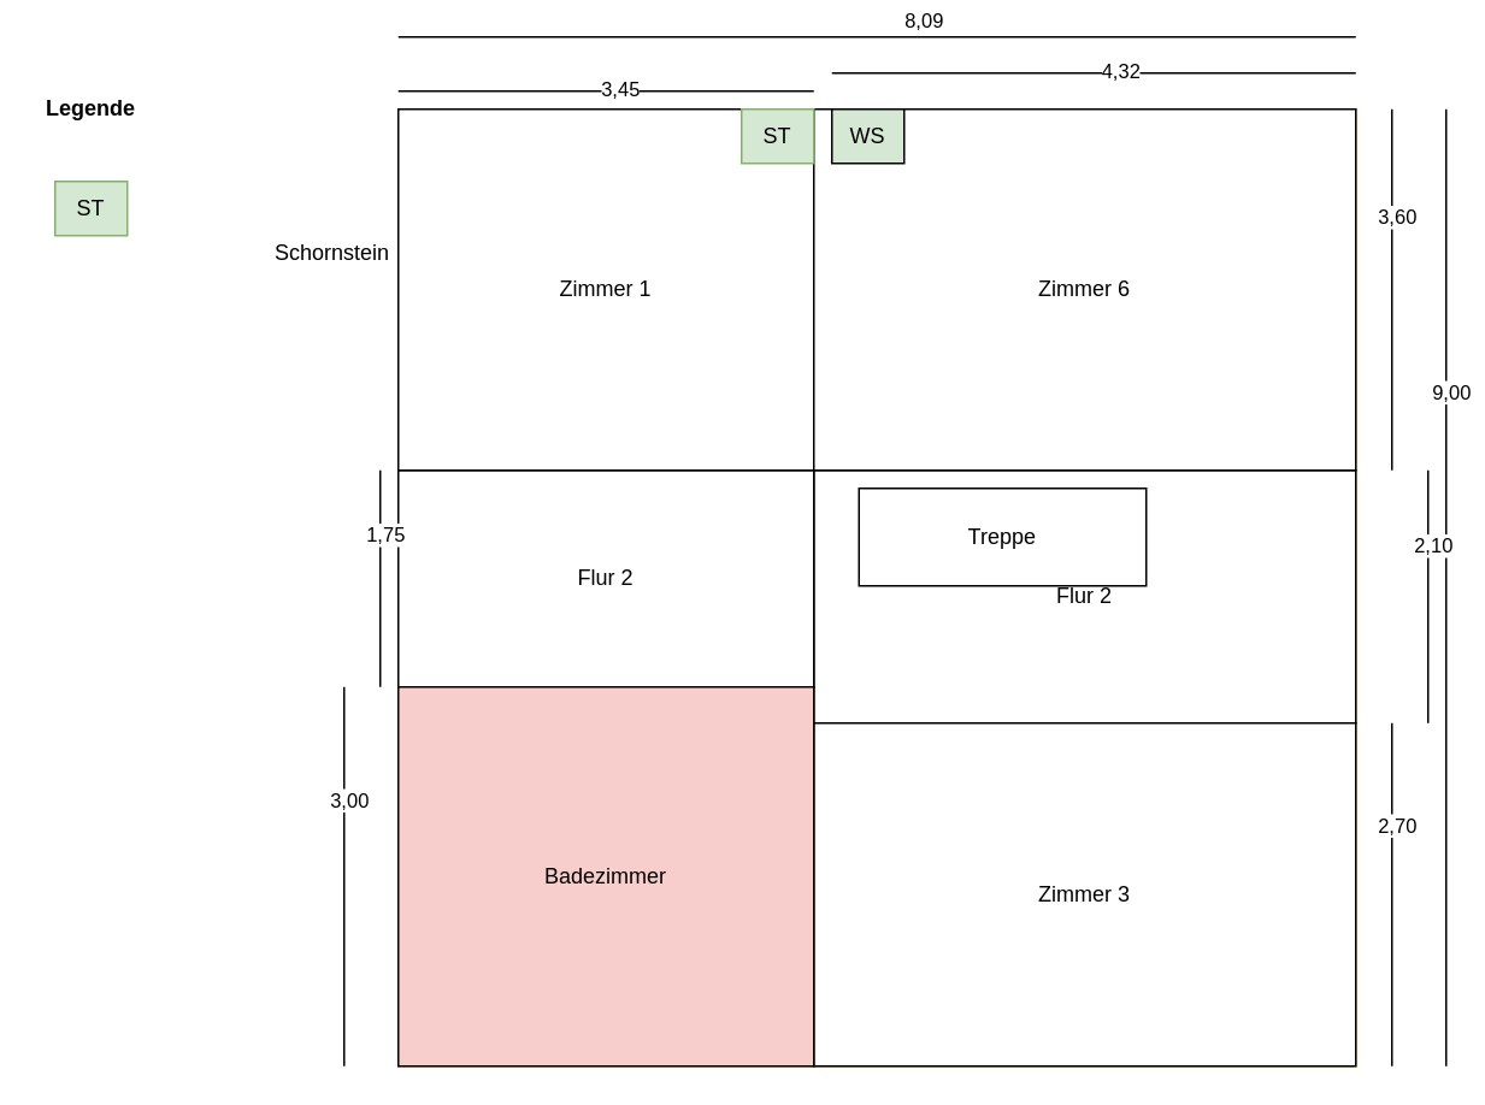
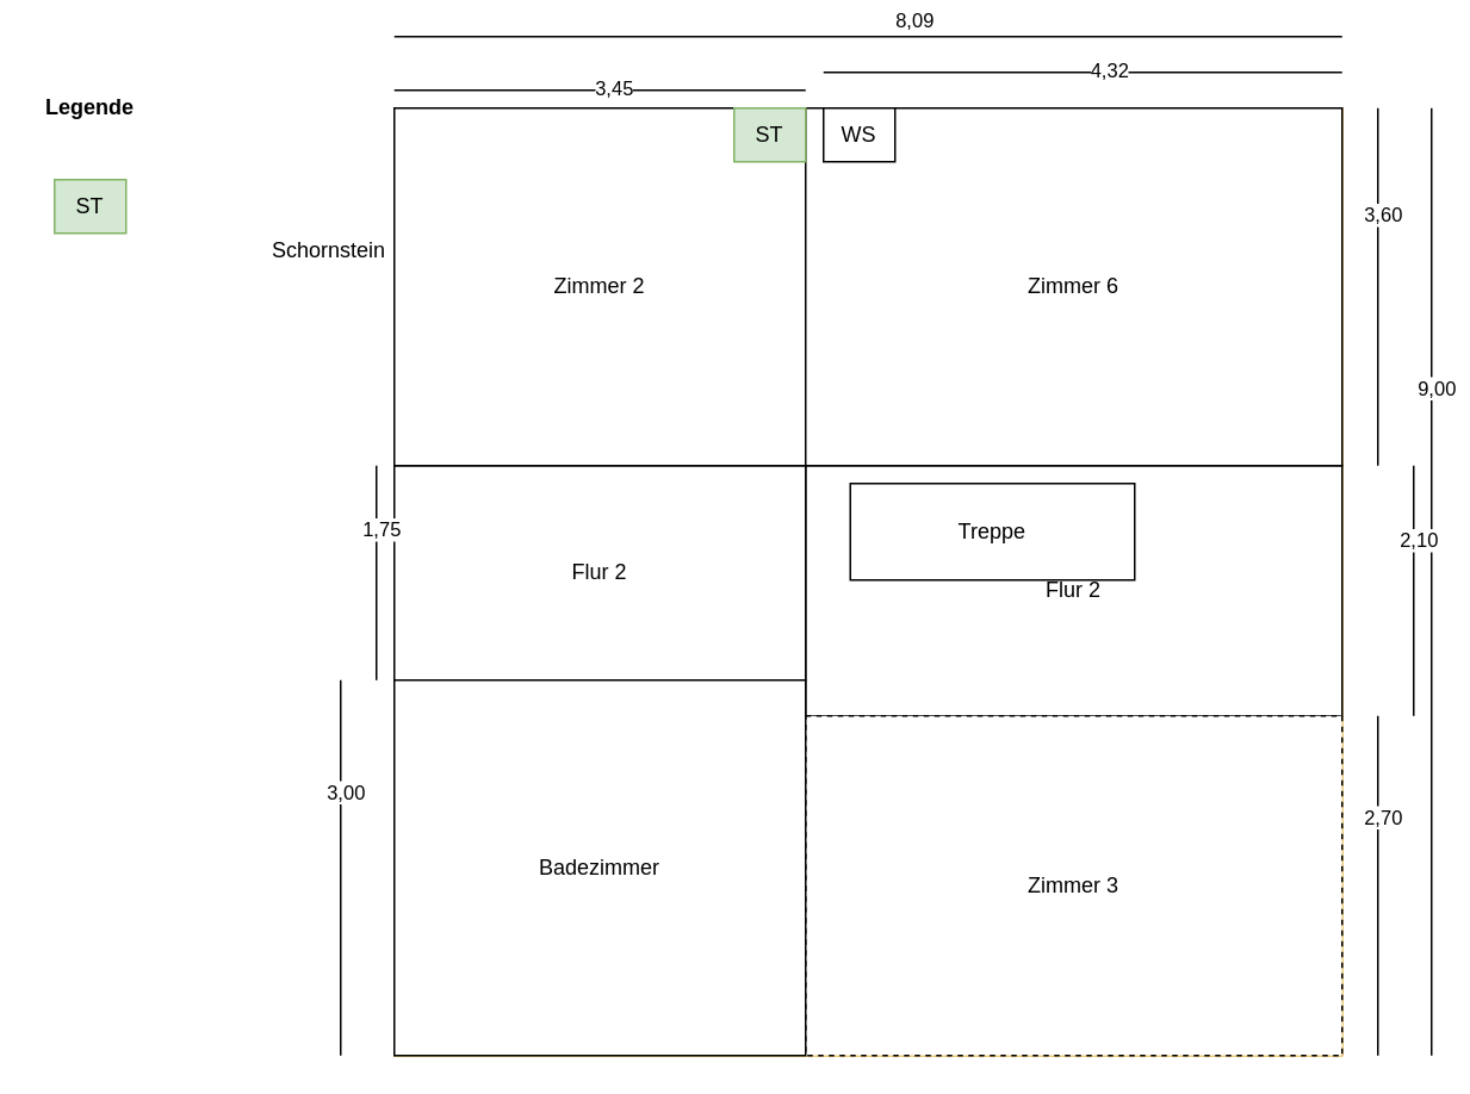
  <mxCell id="0" />
  <mxCell id="1" parent="0" />
  <mxCell id="2" value="" style="whiteSpace=wrap;html=1;aspect=fixed;fillColor=none;strokeColor=#d79b00;verticalAlign=middle;align=left;" parent="1" vertex="1"><mxGeometry x="220" y="60" width="530" height="530" as="geometry" /></mxCell>
  <mxCell id="3" value="Flur 2" style="rounded=0;whiteSpace=wrap;html=1;" parent="1" vertex="1"><mxGeometry x="450" y="260" width="300" height="140" as="geometry" /></mxCell>
- <mxCell id="4" value="Zimmer 3" style="rounded=0;whiteSpace=wrap;html=1;" parent="1" vertex="1"><mxGeometry x="450" y="400" width="300" height="190" as="geometry" /></mxCell>
+ <mxCell id="4" value="Zimmer 3" style="rounded=0;whiteSpace=wrap;html=1;dashed=1;" parent="1" vertex="1"><mxGeometry x="450" y="400" width="300" height="190" as="geometry" /></mxCell>
  <mxCell id="5" value="Treppe" style="rounded=0;whiteSpace=wrap;html=1;" parent="1" vertex="1"><mxGeometry x="475" y="270" width="159" height="54" as="geometry" /></mxCell>
  <mxCell id="6" value="Flur 2" style="rounded=0;whiteSpace=wrap;html=1;" parent="1" vertex="1"><mxGeometry x="220" y="260" width="230" height="120" as="geometry" /></mxCell>
- <mxCell id="7" value="Badezimmer" style="rounded=0;whiteSpace=wrap;html=1;fillColor=#f8cecc;" parent="1" vertex="1"><mxGeometry x="220" y="380" width="230" height="210" as="geometry" /></mxCell>
- <mxCell id="8" value="Zimmer 1" style="rounded=0;whiteSpace=wrap;html=1;" parent="1" vertex="1"><mxGeometry x="220" y="60" width="230" height="200" as="geometry" /></mxCell>
+ <mxCell id="7" value="Badezimmer" style="rounded=0;whiteSpace=wrap;html=1;" parent="1" vertex="1"><mxGeometry x="220" y="380" width="230" height="210" as="geometry" /></mxCell>
+ <mxCell id="8" value="Zimmer 2" style="rounded=0;whiteSpace=wrap;html=1;" parent="1" vertex="1"><mxGeometry x="220" y="60" width="230" height="200" as="geometry" /></mxCell>
  <mxCell id="9" value="Zimmer 6" style="rounded=0;whiteSpace=wrap;html=1;" parent="1" vertex="1"><mxGeometry x="450" y="60" width="300" height="200" as="geometry" /></mxCell>
  <mxCell id="10" value="" style="endArrow=none;html=1;rounded=0;" parent="1" edge="1"><mxGeometry width="50" height="50" relative="1" as="geometry"><mxPoint x="450" y="50" as="sourcePoint" /><mxPoint x="220" y="50" as="targetPoint" /></mxGeometry></mxCell>
  <mxCell id="11" value="3,45" style="edgeLabel;html=1;align=center;verticalAlign=middle;resizable=0;points=[];" parent="10" vertex="1" connectable="0"><mxGeometry x="-0.061" y="-2" relative="1" as="geometry"><mxPoint as="offset" /></mxGeometry></mxCell>
  <mxCell id="12" value="" style="endArrow=none;html=1;rounded=0;" parent="1" edge="1"><mxGeometry width="50" height="50" relative="1" as="geometry"><mxPoint x="750" y="40" as="sourcePoint" /><mxPoint x="460" y="40" as="targetPoint" /></mxGeometry></mxCell>
  <mxCell id="13" value="3" style="edgeLabel;html=1;align=center;verticalAlign=middle;resizable=0;points=[];" parent="12" vertex="1" connectable="0"><mxGeometry x="-0.069" y="-2" relative="1" as="geometry"><mxPoint as="offset" /></mxGeometry></mxCell>
  <mxCell id="14" value="4,32" style="edgeLabel;html=1;align=center;verticalAlign=middle;resizable=0;points=[];" parent="12" vertex="1" connectable="0"><mxGeometry x="-0.097" y="-2" relative="1" as="geometry"><mxPoint as="offset" /></mxGeometry></mxCell>
  <mxCell id="15" value="" style="endArrow=none;html=1;rounded=0;" parent="1" edge="1"><mxGeometry width="50" height="50" relative="1" as="geometry"><mxPoint x="750" y="20" as="sourcePoint" /><mxPoint x="220" y="20" as="targetPoint" /></mxGeometry></mxCell>
  <mxCell id="16" value="&lt;div&gt;8,09&lt;/div&gt;" style="edgeLabel;html=1;align=center;verticalAlign=middle;resizable=0;points=[];" parent="15" vertex="1" connectable="0"><mxGeometry x="-0.185" y="2" relative="1" as="geometry"><mxPoint x="-24" y="-12" as="offset" /></mxGeometry></mxCell>
  <mxCell id="17" value="ST" style="rounded=0;whiteSpace=wrap;html=1;fillColor=#d5e8d4;strokeColor=#82b366;" parent="1" vertex="1"><mxGeometry x="410" y="60" width="40" height="30" as="geometry" /></mxCell>
  <mxCell id="18" value="ST" style="rounded=0;whiteSpace=wrap;html=1;fillColor=#d5e8d4;strokeColor=#82b366;" parent="1" vertex="1"><mxGeometry x="30" y="100" width="40" height="30" as="geometry" /></mxCell>
  <mxCell id="19" value="Schornstein " style="text;html=1;align=left;verticalAlign=middle;whiteSpace=wrap;rounded=0;" parent="1" vertex="1"><mxGeometry x="150" y="125" width="60" height="30" as="geometry" /></mxCell>
  <mxCell id="20" value="Legende" style="text;html=1;align=center;verticalAlign=middle;whiteSpace=wrap;rounded=0;fontStyle=1" parent="1" vertex="1"><mxGeometry x="20" y="45" width="60" height="30" as="geometry" /></mxCell>
  <mxCell id="21" value="" style="endArrow=none;html=1;rounded=0;" edge="1" parent="1"><mxGeometry width="50" height="50" relative="1" as="geometry"><mxPoint x="770" y="260" as="sourcePoint" /><mxPoint x="770" y="60" as="targetPoint" /></mxGeometry></mxCell>
  <mxCell id="22" value="3,60" style="edgeLabel;html=1;align=center;verticalAlign=middle;resizable=0;points=[];" vertex="1" connectable="0" parent="21"><mxGeometry x="0.41" y="-2" relative="1" as="geometry"><mxPoint as="offset" /></mxGeometry></mxCell>
  <mxCell id="23" value="" style="endArrow=none;html=1;rounded=0;" edge="1" parent="1"><mxGeometry width="50" height="50" relative="1" as="geometry"><mxPoint x="800" y="590" as="sourcePoint" /><mxPoint x="800" y="60" as="targetPoint" /></mxGeometry></mxCell>
  <mxCell id="24" value="9,00" style="edgeLabel;html=1;align=center;verticalAlign=middle;resizable=0;points=[];" vertex="1" connectable="0" parent="23"><mxGeometry x="0.41" y="-2" relative="1" as="geometry"><mxPoint as="offset" /></mxGeometry></mxCell>
  <mxCell id="25" value="" style="endArrow=none;html=1;rounded=0;" edge="1" parent="1"><mxGeometry width="50" height="50" relative="1" as="geometry"><mxPoint x="770" y="590" as="sourcePoint" /><mxPoint x="770" y="400" as="targetPoint" /></mxGeometry></mxCell>
  <mxCell id="26" value="2,70" style="edgeLabel;html=1;align=center;verticalAlign=middle;resizable=0;points=[];" vertex="1" connectable="0" parent="25"><mxGeometry x="0.41" y="-2" relative="1" as="geometry"><mxPoint as="offset" /></mxGeometry></mxCell>
  <mxCell id="27" value="" style="endArrow=none;html=1;rounded=0;" edge="1" parent="1"><mxGeometry width="50" height="50" relative="1" as="geometry"><mxPoint x="790" y="400" as="sourcePoint" /><mxPoint x="790" y="260" as="targetPoint" /></mxGeometry></mxCell>
  <mxCell id="28" value="2,10" style="edgeLabel;html=1;align=center;verticalAlign=middle;resizable=0;points=[];" vertex="1" connectable="0" parent="27"><mxGeometry x="0.41" y="-2" relative="1" as="geometry"><mxPoint as="offset" /></mxGeometry></mxCell>
  <mxCell id="29" value="" style="endArrow=none;html=1;rounded=0;" edge="1" parent="1"><mxGeometry width="50" height="50" relative="1" as="geometry"><mxPoint x="190" y="590" as="sourcePoint" /><mxPoint x="190" y="380" as="targetPoint" /></mxGeometry></mxCell>
  <mxCell id="30" value="3,00" style="edgeLabel;html=1;align=center;verticalAlign=middle;resizable=0;points=[];" vertex="1" connectable="0" parent="29"><mxGeometry x="0.41" y="-2" relative="1" as="geometry"><mxPoint as="offset" /></mxGeometry></mxCell>
  <mxCell id="31" value="" style="endArrow=none;html=1;rounded=0;" edge="1" parent="1"><mxGeometry width="50" height="50" relative="1" as="geometry"><mxPoint x="210" y="380" as="sourcePoint" /><mxPoint x="210" y="260" as="targetPoint" /></mxGeometry></mxCell>
  <mxCell id="32" value="&lt;div&gt;1,75&lt;/div&gt;" style="edgeLabel;html=1;align=center;verticalAlign=middle;resizable=0;points=[];" vertex="1" connectable="0" parent="31"><mxGeometry x="0.41" y="-2" relative="1" as="geometry"><mxPoint as="offset" /></mxGeometry></mxCell>
- <mxCell id="33" value="WS" style="rounded=0;whiteSpace=wrap;html=1;fillColor=#d5e8d4;" vertex="1" parent="1"><mxGeometry x="460" y="60" width="40" height="30" as="geometry" /></mxCell>
+ <mxCell id="33" value="WS" style="rounded=0;whiteSpace=wrap;html=1;" vertex="1" parent="1"><mxGeometry x="460" y="60" width="40" height="30" as="geometry" /></mxCell>
